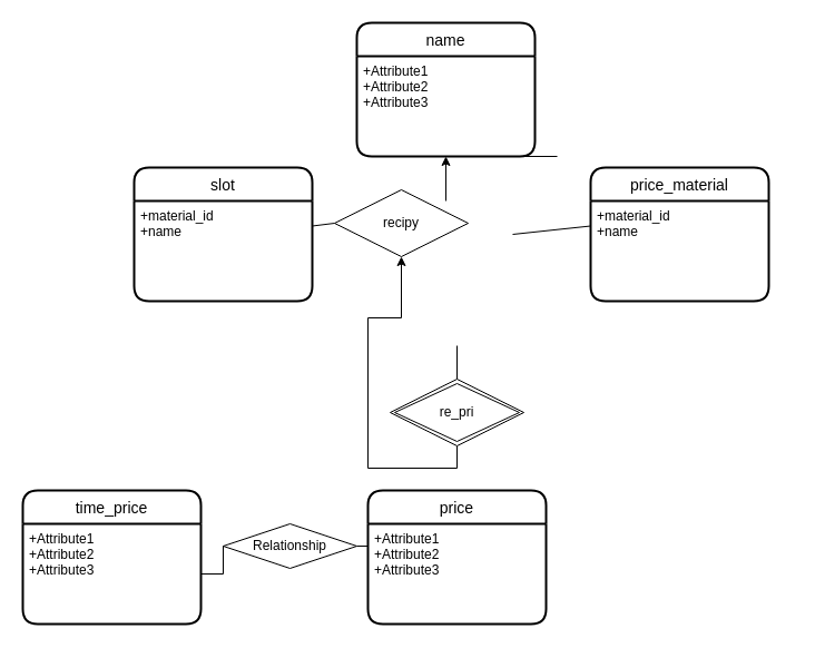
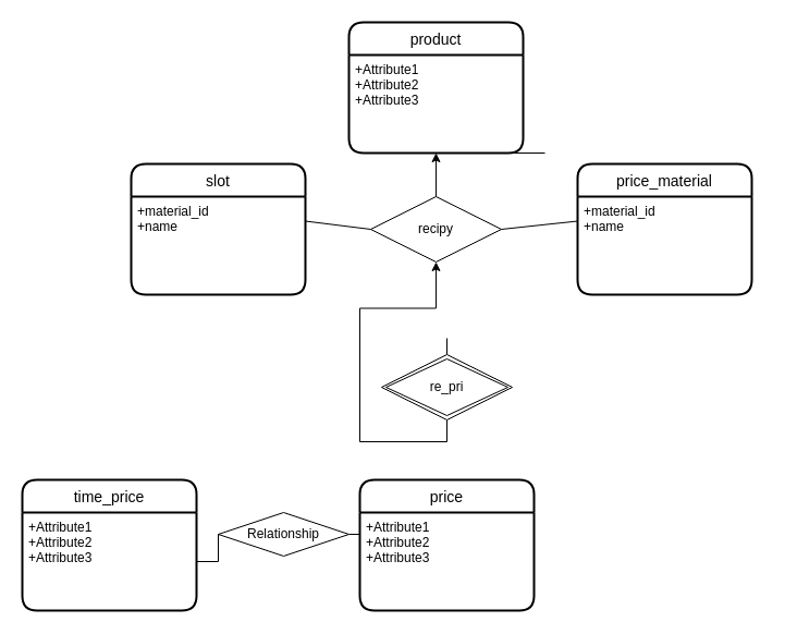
  <mxCell id="0" />
  <mxCell id="1" parent="0" />
  <mxCell id="2" value="price" style="swimlane;childLayout=stackLayout;horizontal=1;startSize=30;horizontalStack=0;rounded=1;fontSize=14;fontStyle=0;strokeWidth=2;resizeParent=0;resizeLast=1;shadow=0;dashed=0;align=center;" vertex="1" parent="1"><mxGeometry x="330" y="440" width="160" height="120" as="geometry" /></mxCell>
  <mxCell id="3" value="+Attribute1&#10;+Attribute2&#10;+Attribute3" style="align=left;strokeColor=none;fillColor=none;spacingLeft=4;fontSize=12;verticalAlign=top;resizable=0;rotatable=0;part=1;" vertex="1" parent="2"><mxGeometry y="30" width="160" height="90" as="geometry" /></mxCell>
  <mxCell id="4" value="time_price" style="swimlane;childLayout=stackLayout;horizontal=1;startSize=30;horizontalStack=0;rounded=1;fontSize=14;fontStyle=0;strokeWidth=2;resizeParent=0;resizeLast=1;shadow=0;dashed=0;align=center;" vertex="1" parent="1"><mxGeometry x="20" y="440" width="160" height="120" as="geometry" /></mxCell>
  <mxCell id="5" value="+Attribute1&#10;+Attribute2&#10;+Attribute3" style="align=left;strokeColor=none;fillColor=none;spacingLeft=4;fontSize=12;verticalAlign=top;resizable=0;rotatable=0;part=1;" vertex="1" parent="4"><mxGeometry y="30" width="160" height="90" as="geometry" /></mxCell>
  <mxCell id="6" value="" style="group" vertex="1" connectable="0" parent="1"><mxGeometry x="110" y="20" width="600" height="290" as="geometry" /></mxCell>
  <mxCell id="7" value="slot" style="swimlane;childLayout=stackLayout;horizontal=1;startSize=30;horizontalStack=0;rounded=1;fontSize=14;fontStyle=0;strokeWidth=2;resizeParent=0;resizeLast=1;shadow=0;dashed=0;align=center;" vertex="1" parent="6"><mxGeometry x="10" y="130" width="160" height="120" as="geometry" /></mxCell>
  <mxCell id="8" value="+material_id&#10;+name" style="align=left;strokeColor=none;fillColor=none;spacingLeft=4;fontSize=12;verticalAlign=top;resizable=0;rotatable=0;part=1;" vertex="1" parent="7"><mxGeometry y="30" width="160" height="90" as="geometry" /></mxCell>
  <mxCell id="9" value="price_material" style="swimlane;childLayout=stackLayout;horizontal=1;startSize=30;horizontalStack=0;rounded=1;fontSize=14;fontStyle=0;strokeWidth=2;resizeParent=0;resizeLast=1;shadow=0;dashed=0;align=center;" vertex="1" parent="6"><mxGeometry x="420" y="130" width="160" height="120" as="geometry" /></mxCell>
  <mxCell id="10" value="+material_id&#10;+name" style="align=left;strokeColor=none;fillColor=none;spacingLeft=4;fontSize=12;verticalAlign=top;resizable=0;rotatable=0;part=1;" vertex="1" parent="9"><mxGeometry y="30" width="160" height="90" as="geometry" /></mxCell>
- <mxCell id="11" value="name" style="swimlane;childLayout=stackLayout;horizontal=1;startSize=30;horizontalStack=0;rounded=1;fontSize=14;fontStyle=0;strokeWidth=2;resizeParent=0;resizeLast=1;shadow=0;dashed=0;align=center;" vertex="1" parent="6"><mxGeometry x="210" width="160" height="120" as="geometry" /></mxCell>
+ <mxCell id="11" value="product" style="swimlane;childLayout=stackLayout;horizontal=1;startSize=30;horizontalStack=0;rounded=1;fontSize=14;fontStyle=0;strokeWidth=2;resizeParent=0;resizeLast=1;shadow=0;dashed=0;align=center;" vertex="1" parent="6"><mxGeometry x="210" width="160" height="120" as="geometry" /></mxCell>
  <mxCell id="12" value="+Attribute1&#10;+Attribute2&#10;+Attribute3" style="align=left;strokeColor=none;fillColor=none;spacingLeft=4;fontSize=12;verticalAlign=top;resizable=0;rotatable=0;part=1;" vertex="1" parent="11"><mxGeometry y="30" width="160" height="90" as="geometry" /></mxCell>
- <mxCell id="13" value="recipy" style="shape=rhombus;perimeter=rhombusPerimeter;whiteSpace=wrap;html=1;align=center;" vertex="1" parent="6"><mxGeometry x="190" y="150" width="120" height="60" as="geometry" /></mxCell>
+ <mxCell id="13" value="recipy" style="shape=rhombus;perimeter=rhombusPerimeter;whiteSpace=wrap;html=1;align=center;" vertex="1" parent="6"><mxGeometry x="230" y="160" width="120" height="60" as="geometry" /></mxCell>
  <mxCell id="14" value="" style="endArrow=none;html=1;rounded=0;" edge="1" parent="6"><mxGeometry relative="1" as="geometry"><mxPoint x="230" y="120" as="sourcePoint" /><mxPoint x="390" y="120" as="targetPoint" /></mxGeometry></mxCell>
  <mxCell id="15" value="" style="endArrow=none;html=1;rounded=0;exitX=1;exitY=0.25;exitDx=0;exitDy=0;entryX=0;entryY=0.5;entryDx=0;entryDy=0;" edge="1" parent="6" source="8" target="13"><mxGeometry relative="1" as="geometry"><mxPoint x="190" y="260" as="sourcePoint" /><mxPoint x="350" y="260" as="targetPoint" /></mxGeometry></mxCell>
  <mxCell id="16" value="" style="endArrow=none;html=1;rounded=0;entryX=0;entryY=0.25;entryDx=0;entryDy=0;" edge="1" parent="6" target="10"><mxGeometry relative="1" as="geometry"><mxPoint x="350" y="190" as="sourcePoint" /><mxPoint x="410" y="190" as="targetPoint" /></mxGeometry></mxCell>
  <mxCell id="17" value="" style="endArrow=classic;html=1;rounded=0;endFill=1;" edge="1" parent="6"><mxGeometry relative="1" as="geometry"><mxPoint x="290" y="160" as="sourcePoint" /><mxPoint x="290" y="120" as="targetPoint" /></mxGeometry></mxCell>
  <mxCell id="18" style="edgeStyle=orthogonalEdgeStyle;rounded=0;orthogonalLoop=1;jettySize=auto;html=1;exitX=0.5;exitY=1;exitDx=0;exitDy=0;endArrow=classic;endFill=1;" edge="1" parent="1" source="20" target="13"><mxGeometry relative="1" as="geometry" /></mxCell>
  <mxCell id="19" style="edgeStyle=orthogonalEdgeStyle;rounded=0;orthogonalLoop=1;jettySize=auto;html=1;exitX=0.5;exitY=0;exitDx=0;exitDy=0;endArrow=none;endFill=0;" edge="1" parent="1" source="20"><mxGeometry relative="1" as="geometry"><mxPoint x="410" y="310" as="targetPoint" /></mxGeometry></mxCell>
- <mxCell id="20" value="re_pri" style="shape=rhombus;double=1;perimeter=rhombusPerimeter;whiteSpace=wrap;html=1;align=center;" vertex="1" parent="1"><mxGeometry x="350" y="340" width="120" height="60" as="geometry" /></mxCell>
+ <mxCell id="20" value="re_pri" style="shape=rhombus;double=1;perimeter=rhombusPerimeter;whiteSpace=wrap;html=1;align=center;" vertex="1" parent="1"><mxGeometry x="350" y="325" width="120" height="60" as="geometry" /></mxCell>
  <mxCell id="21" style="edgeStyle=orthogonalEdgeStyle;rounded=0;orthogonalLoop=1;jettySize=auto;html=1;exitX=1;exitY=0.5;exitDx=0;exitDy=0;entryX=0;entryY=0.5;entryDx=0;entryDy=0;endArrow=none;endFill=0;" edge="1" parent="1" source="22" target="3"><mxGeometry relative="1" as="geometry" /></mxCell>
  <mxCell id="22" value="Relationship" style="shape=rhombus;perimeter=rhombusPerimeter;whiteSpace=wrap;html=1;align=center;" vertex="1" parent="1"><mxGeometry x="200" y="470" width="120" height="40" as="geometry" /></mxCell>
  <mxCell id="23" style="edgeStyle=orthogonalEdgeStyle;rounded=0;orthogonalLoop=1;jettySize=auto;html=1;exitX=1;exitY=0.5;exitDx=0;exitDy=0;entryX=0;entryY=0.5;entryDx=0;entryDy=0;endArrow=none;endFill=0;" edge="1" parent="1" source="5" target="22"><mxGeometry relative="1" as="geometry" /></mxCell>
